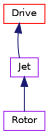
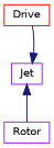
  digraph {
    rankdir=TB
    node [color=purple fillcolor=white fontname=Helvetica fontsize=10 shape=record style=filled]
    edge [color=midnightblue dir=back fontname=Helvetica fontsize=10 labelfontname=Helvetica labelfontsize=10 style=solid]
    n1 [color=red height=0.2 label=Drive width=0.4]
    n2 [height=0.2 label=Jet width=0.4]
    n3 [height=0.2 label=Rotor width=0.4]
-   n1 -> n2
+   n2 -> n1
    n2 -> n3
  }
